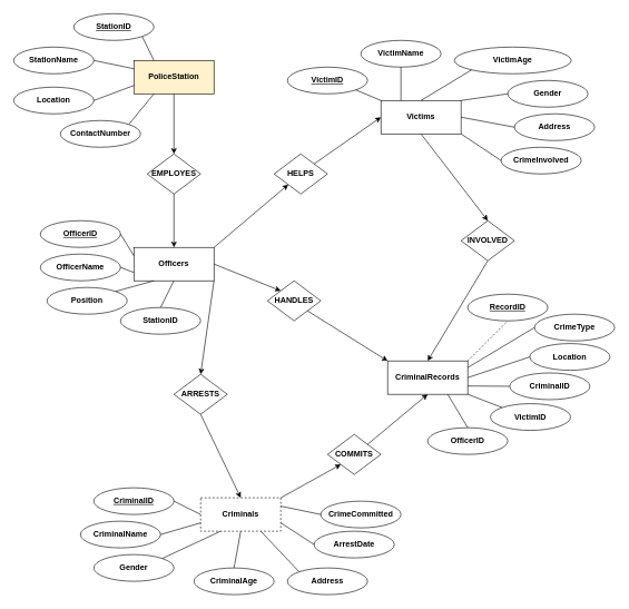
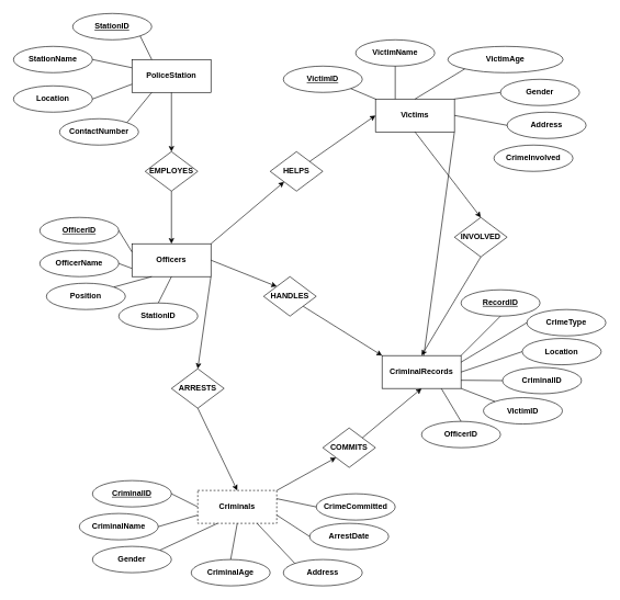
  <mxCell id="0" />
  <mxCell id="1" parent="0" />
  <mxCell id="2" value="&lt;b&gt;Officers&lt;/b&gt;" style="rounded=0;whiteSpace=wrap;html=1;" vertex="1" parent="1"><mxGeometry x="200" y="370" width="120" height="50" as="geometry" /></mxCell>
  <mxCell id="3" value="&lt;b&gt;CriminalRecords&lt;/b&gt;" style="rounded=0;whiteSpace=wrap;html=1;" vertex="1" parent="1"><mxGeometry x="580" y="540" width="120" height="50" as="geometry" /></mxCell>
  <mxCell id="4" value="&lt;b&gt;Criminals&lt;/b&gt;" style="rounded=0;whiteSpace=wrap;html=1;dashed=1;" vertex="1" parent="1"><mxGeometry x="300" y="745" width="120" height="50" as="geometry" /></mxCell>
- <mxCell id="5" value="&lt;b&gt;PoliceStation&lt;/b&gt;" style="rounded=0;whiteSpace=wrap;html=1;fillColor=#fff2cc;" vertex="1" parent="1"><mxGeometry x="200" y="90" width="120" height="50" as="geometry" /></mxCell>
+ <mxCell id="5" value="&lt;b&gt;PoliceStation&lt;/b&gt;" style="rounded=0;whiteSpace=wrap;html=1;" vertex="1" parent="1"><mxGeometry x="200" y="90" width="120" height="50" as="geometry" /></mxCell>
  <mxCell id="6" value="&lt;b&gt;Victims&lt;/b&gt;" style="rounded=0;whiteSpace=wrap;html=1;" vertex="1" parent="1"><mxGeometry x="570" y="150" width="120" height="50" as="geometry" /></mxCell>
  <mxCell id="7" value="&lt;b&gt;StationID&lt;/b&gt;" style="ellipse;whiteSpace=wrap;html=1;" vertex="1" parent="1"><mxGeometry x="180" y="460" width="120" height="40" as="geometry" /></mxCell>
  <mxCell id="8" value="&lt;b&gt;&lt;u&gt;OfficerID&lt;/u&gt;&lt;/b&gt;" style="ellipse;whiteSpace=wrap;html=1;" vertex="1" parent="1"><mxGeometry x="60" y="330" width="120" height="40" as="geometry" /></mxCell>
  <mxCell id="9" value="&lt;b&gt;Position&lt;/b&gt;" style="ellipse;whiteSpace=wrap;html=1;" vertex="1" parent="1"><mxGeometry x="70" y="430" width="120" height="40" as="geometry" /></mxCell>
  <mxCell id="10" value="&lt;b&gt;OfficerName&lt;/b&gt;" style="ellipse;whiteSpace=wrap;html=1;" vertex="1" parent="1"><mxGeometry x="60" y="380" width="120" height="40" as="geometry" /></mxCell>
  <mxCell id="11" value="" style="endArrow=none;html=1;rounded=0;exitX=1;exitY=0.5;exitDx=0;exitDy=0;entryX=0;entryY=0.25;entryDx=0;entryDy=0;" edge="1" parent="1" source="8" target="2"><mxGeometry width="50" height="50" relative="1" as="geometry"><mxPoint x="210" y="330" as="sourcePoint" /><mxPoint x="260" y="280" as="targetPoint" /></mxGeometry></mxCell>
  <mxCell id="12" value="" style="endArrow=none;html=1;rounded=0;exitX=1;exitY=0.5;exitDx=0;exitDy=0;entryX=0;entryY=0.75;entryDx=0;entryDy=0;" edge="1" parent="1" source="10" target="2"><mxGeometry width="50" height="50" relative="1" as="geometry"><mxPoint x="220" y="340" as="sourcePoint" /><mxPoint x="270" y="290" as="targetPoint" /></mxGeometry></mxCell>
  <mxCell id="13" value="" style="endArrow=none;html=1;rounded=0;exitX=1;exitY=0;exitDx=0;exitDy=0;entryX=0.25;entryY=1;entryDx=0;entryDy=0;" edge="1" parent="1" source="9" target="2"><mxGeometry width="50" height="50" relative="1" as="geometry"><mxPoint x="230" y="350" as="sourcePoint" /><mxPoint x="280" y="300" as="targetPoint" /></mxGeometry></mxCell>
  <mxCell id="14" value="" style="endArrow=none;html=1;rounded=0;entryX=0.5;entryY=0;entryDx=0;entryDy=0;exitX=0.5;exitY=1;exitDx=0;exitDy=0;" edge="1" parent="1" source="2" target="7"><mxGeometry width="50" height="50" relative="1" as="geometry"><mxPoint x="240" y="360" as="sourcePoint" /><mxPoint x="290" y="310" as="targetPoint" /></mxGeometry></mxCell>
  <mxCell id="15" value="&lt;b&gt;HANDLES&lt;/b&gt;" style="rhombus;whiteSpace=wrap;html=1;" vertex="1" parent="1"><mxGeometry x="400" y="420" width="80" height="60" as="geometry" /></mxCell>
  <mxCell id="16" value="" style="endArrow=classic;html=1;rounded=0;exitX=1;exitY=0.5;exitDx=0;exitDy=0;entryX=0;entryY=0;entryDx=0;entryDy=0;" edge="1" parent="1" source="2" target="15"><mxGeometry width="50" height="50" relative="1" as="geometry"><mxPoint x="380" y="430" as="sourcePoint" /><mxPoint x="430" y="380" as="targetPoint" /></mxGeometry></mxCell>
  <mxCell id="17" value="" style="endArrow=classic;html=1;rounded=0;entryX=0;entryY=0;entryDx=0;entryDy=0;exitX=1;exitY=1;exitDx=0;exitDy=0;" edge="1" parent="1" source="15" target="3"><mxGeometry width="50" height="50" relative="1" as="geometry"><mxPoint x="530" y="440" as="sourcePoint" /><mxPoint x="580" y="390" as="targetPoint" /></mxGeometry></mxCell>
  <mxCell id="18" value="&lt;b&gt;COMMITS&lt;/b&gt;" style="rhombus;whiteSpace=wrap;html=1;" vertex="1" parent="1"><mxGeometry x="490" y="650" width="80" height="60" as="geometry" /></mxCell>
  <mxCell id="19" value="" style="endArrow=classic;html=1;rounded=0;entryX=0;entryY=1;entryDx=0;entryDy=0;exitX=1;exitY=0;exitDx=0;exitDy=0;" edge="1" parent="1" source="4" target="18"><mxGeometry width="50" height="50" relative="1" as="geometry"><mxPoint x="580" y="480" as="sourcePoint" /><mxPoint x="630" y="430" as="targetPoint" /></mxGeometry></mxCell>
  <mxCell id="20" value="" style="endArrow=classic;html=1;rounded=0;entryX=0.5;entryY=1;entryDx=0;entryDy=0;exitX=1;exitY=0;exitDx=0;exitDy=0;" edge="1" parent="1" source="18" target="3"><mxGeometry width="50" height="50" relative="1" as="geometry"><mxPoint x="510" y="460" as="sourcePoint" /><mxPoint x="560" y="410" as="targetPoint" /></mxGeometry></mxCell>
  <mxCell id="21" value="&lt;b&gt;EMPLOYES&lt;/b&gt;" style="rhombus;whiteSpace=wrap;html=1;" vertex="1" parent="1"><mxGeometry x="220" y="230" width="80" height="60" as="geometry" /></mxCell>
  <mxCell id="22" value="" style="endArrow=classic;html=1;rounded=0;entryX=0.5;entryY=0;entryDx=0;entryDy=0;exitX=0.5;exitY=1;exitDx=0;exitDy=0;" edge="1" parent="1" source="21" target="2"><mxGeometry width="50" height="50" relative="1" as="geometry"><mxPoint x="340" y="350" as="sourcePoint" /><mxPoint x="390" y="300" as="targetPoint" /></mxGeometry></mxCell>
  <mxCell id="23" value="" style="endArrow=classic;html=1;rounded=0;entryX=0.5;entryY=0;entryDx=0;entryDy=0;exitX=0.5;exitY=1;exitDx=0;exitDy=0;" edge="1" parent="1" source="5" target="21"><mxGeometry width="50" height="50" relative="1" as="geometry"><mxPoint x="250" y="240" as="sourcePoint" /><mxPoint x="300" y="190" as="targetPoint" /></mxGeometry></mxCell>
  <mxCell id="24" value="&lt;b&gt;HELPS&lt;/b&gt;" style="rhombus;whiteSpace=wrap;html=1;" vertex="1" parent="1"><mxGeometry x="410" y="230" width="80" height="60" as="geometry" /></mxCell>
  <mxCell id="25" value="" style="endArrow=classic;html=1;rounded=0;exitX=1;exitY=0;exitDx=0;exitDy=0;" edge="1" parent="1" source="2" target="24"><mxGeometry width="50" height="50" relative="1" as="geometry"><mxPoint x="430" y="380" as="sourcePoint" /><mxPoint x="450" y="370" as="targetPoint" /></mxGeometry></mxCell>
  <mxCell id="26" value="" style="endArrow=classic;html=1;rounded=0;exitX=1;exitY=0;exitDx=0;exitDy=0;entryX=0;entryY=0.5;entryDx=0;entryDy=0;" edge="1" parent="1" source="24" target="6"><mxGeometry width="50" height="50" relative="1" as="geometry"><mxPoint x="590" y="320" as="sourcePoint" /><mxPoint x="580" y="230" as="targetPoint" /></mxGeometry></mxCell>
  <mxCell id="27" value="&lt;b&gt;INVOLVED&lt;/b&gt;" style="rhombus;whiteSpace=wrap;html=1;" vertex="1" parent="1"><mxGeometry x="690" y="330" width="80" height="60" as="geometry" /></mxCell>
  <mxCell id="28" value="" style="endArrow=classic;html=1;rounded=0;entryX=0.5;entryY=0;entryDx=0;entryDy=0;exitX=0.5;exitY=1;exitDx=0;exitDy=0;" edge="1" parent="1" source="27" target="3"><mxGeometry width="50" height="50" relative="1" as="geometry"><mxPoint x="540" y="500" as="sourcePoint" /><mxPoint x="590" y="450" as="targetPoint" /></mxGeometry></mxCell>
  <mxCell id="29" value="" style="endArrow=classic;html=1;rounded=0;entryX=0.5;entryY=0;entryDx=0;entryDy=0;exitX=0.5;exitY=1;exitDx=0;exitDy=0;" edge="1" parent="1" source="6" target="27"><mxGeometry width="50" height="50" relative="1" as="geometry"><mxPoint x="630" y="290" as="sourcePoint" /><mxPoint x="680" y="240" as="targetPoint" /></mxGeometry></mxCell>
  <mxCell id="30" value="&lt;b&gt;ARRESTS&lt;/b&gt;" style="rhombus;whiteSpace=wrap;html=1;" vertex="1" parent="1"><mxGeometry x="260" y="560" width="80" height="60" as="geometry" /></mxCell>
  <mxCell id="31" value="" style="endArrow=classic;html=1;rounded=0;entryX=0.5;entryY=0;entryDx=0;entryDy=0;exitX=1;exitY=1;exitDx=0;exitDy=0;" edge="1" parent="1" source="2" target="30"><mxGeometry width="50" height="50" relative="1" as="geometry"><mxPoint x="180" y="710" as="sourcePoint" /><mxPoint x="230" y="660" as="targetPoint" /></mxGeometry></mxCell>
  <mxCell id="32" value="" style="endArrow=classic;html=1;rounded=0;entryX=0.5;entryY=0;entryDx=0;entryDy=0;exitX=0.5;exitY=1;exitDx=0;exitDy=0;" edge="1" parent="1" source="30" target="4"><mxGeometry width="50" height="50" relative="1" as="geometry"><mxPoint x="260" y="800" as="sourcePoint" /><mxPoint x="310" y="750" as="targetPoint" /></mxGeometry></mxCell>
  <mxCell id="33" value="&lt;b&gt;ArrestDate&lt;/b&gt;" style="ellipse;whiteSpace=wrap;html=1;" vertex="1" parent="1"><mxGeometry x="470" y="795" width="120" height="40" as="geometry" /></mxCell>
  <mxCell id="34" value="&lt;b&gt;CrimeCommitted&lt;/b&gt;" style="ellipse;whiteSpace=wrap;html=1;" vertex="1" parent="1"><mxGeometry x="480" y="750" width="120" height="40" as="geometry" /></mxCell>
  <mxCell id="35" value="&lt;b&gt;CriminalName&lt;/b&gt;" style="ellipse;whiteSpace=wrap;html=1;" vertex="1" parent="1"><mxGeometry x="120" y="780" width="120" height="40" as="geometry" /></mxCell>
  <mxCell id="36" value="&lt;b&gt;&lt;u&gt;CriminalID&lt;/u&gt;&lt;/b&gt;" style="ellipse;whiteSpace=wrap;html=1;" vertex="1" parent="1"><mxGeometry x="140" y="730" width="120" height="40" as="geometry" /></mxCell>
  <mxCell id="37" value="&lt;b&gt;CriminalAge&lt;/b&gt;" style="ellipse;whiteSpace=wrap;html=1;" vertex="1" parent="1"><mxGeometry x="290" y="850" width="120" height="40" as="geometry" /></mxCell>
  <mxCell id="38" value="&lt;b&gt;Address&lt;/b&gt;" style="ellipse;whiteSpace=wrap;html=1;" vertex="1" parent="1"><mxGeometry x="430" y="850" width="120" height="40" as="geometry" /></mxCell>
  <mxCell id="39" value="&lt;b&gt;Gender&lt;/b&gt;" style="ellipse;whiteSpace=wrap;html=1;" vertex="1" parent="1"><mxGeometry x="140" y="830" width="120" height="40" as="geometry" /></mxCell>
  <mxCell id="40" value="&lt;b&gt;CrimeType&lt;/b&gt;" style="ellipse;whiteSpace=wrap;html=1;" vertex="1" parent="1"><mxGeometry x="800" y="470" width="120" height="40" as="geometry" /></mxCell>
  <mxCell id="41" value="&lt;b&gt;Location&lt;/b&gt;" style="ellipse;whiteSpace=wrap;html=1;" vertex="1" parent="1"><mxGeometry x="793" y="514" width="120" height="40" as="geometry" /></mxCell>
  <mxCell id="42" value="&lt;b&gt;&lt;u&gt;RecordID&lt;/u&gt;&lt;/b&gt;" style="ellipse;whiteSpace=wrap;html=1;" vertex="1" parent="1"><mxGeometry x="700" y="440" width="120" height="40" as="geometry" /></mxCell>
  <mxCell id="43" value="&lt;b&gt;OfficerID&lt;/b&gt;" style="ellipse;whiteSpace=wrap;html=1;" vertex="1" parent="1"><mxGeometry x="640" y="640" width="120" height="40" as="geometry" /></mxCell>
  <mxCell id="44" value="&lt;b&gt;VictimID&lt;/b&gt;" style="ellipse;whiteSpace=wrap;html=1;" vertex="1" parent="1"><mxGeometry x="734" y="604" width="120" height="40" as="geometry" /></mxCell>
  <mxCell id="45" value="&lt;b&gt;CriminalID&lt;/b&gt;" style="ellipse;whiteSpace=wrap;html=1;" vertex="1" parent="1"><mxGeometry x="763" y="558" width="120" height="40" as="geometry" /></mxCell>
  <mxCell id="46" value="" style="endArrow=none;html=1;rounded=0;entryX=0;entryY=0.5;entryDx=0;entryDy=0;exitX=1;exitY=0.5;exitDx=0;exitDy=0;" edge="1" parent="1" source="36" target="4"><mxGeometry width="50" height="50" relative="1" as="geometry"><mxPoint x="-100" y="950" as="sourcePoint" /><mxPoint x="-50" y="900" as="targetPoint" /></mxGeometry></mxCell>
  <mxCell id="47" value="" style="endArrow=none;html=1;rounded=0;entryX=0;entryY=0.75;entryDx=0;entryDy=0;exitX=1;exitY=0.5;exitDx=0;exitDy=0;" edge="1" parent="1" source="35" target="4"><mxGeometry width="50" height="50" relative="1" as="geometry"><mxPoint x="-90" y="960" as="sourcePoint" /><mxPoint x="-40" y="910" as="targetPoint" /></mxGeometry></mxCell>
  <mxCell id="48" value="" style="endArrow=none;html=1;rounded=0;entryX=0;entryY=0.5;entryDx=0;entryDy=0;exitX=1;exitY=0.25;exitDx=0;exitDy=0;" edge="1" parent="1" source="4" target="34"><mxGeometry width="50" height="50" relative="1" as="geometry"><mxPoint x="-80" y="970" as="sourcePoint" /><mxPoint x="-30" y="920" as="targetPoint" /></mxGeometry></mxCell>
  <mxCell id="49" value="" style="endArrow=none;html=1;rounded=0;entryX=0.25;entryY=1;entryDx=0;entryDy=0;exitX=1;exitY=0;exitDx=0;exitDy=0;" edge="1" parent="1" source="39" target="4"><mxGeometry width="50" height="50" relative="1" as="geometry"><mxPoint x="-70" y="980" as="sourcePoint" /><mxPoint x="-20" y="930" as="targetPoint" /></mxGeometry></mxCell>
  <mxCell id="50" value="" style="endArrow=none;html=1;rounded=0;entryX=0.75;entryY=1;entryDx=0;entryDy=0;exitX=0;exitY=0;exitDx=0;exitDy=0;" edge="1" parent="1" source="38" target="4"><mxGeometry width="50" height="50" relative="1" as="geometry"><mxPoint x="-60" y="990" as="sourcePoint" /><mxPoint x="-10" y="940" as="targetPoint" /></mxGeometry></mxCell>
  <mxCell id="51" value="" style="endArrow=none;html=1;rounded=0;entryX=0.5;entryY=1;entryDx=0;entryDy=0;exitX=0.5;exitY=0;exitDx=0;exitDy=0;" edge="1" parent="1" source="37" target="4"><mxGeometry width="50" height="50" relative="1" as="geometry"><mxPoint x="-50" y="1000" as="sourcePoint" /><mxPoint x="360" y="790" as="targetPoint" /></mxGeometry></mxCell>
  <mxCell id="52" value="" style="endArrow=none;html=1;rounded=0;entryX=1;entryY=0.75;entryDx=0;entryDy=0;exitX=0;exitY=0.5;exitDx=0;exitDy=0;" edge="1" parent="1" source="33" target="4"><mxGeometry width="50" height="50" relative="1" as="geometry"><mxPoint x="-70" y="980" as="sourcePoint" /><mxPoint x="-20" y="930" as="targetPoint" /></mxGeometry></mxCell>
- <mxCell id="53" value="" style="endArrow=none;html=1;rounded=0;entryX=0.5;entryY=1;entryDx=0;entryDy=0;exitX=1;exitY=0;exitDx=0;exitDy=0;dashed=1;" edge="1" parent="1" source="3" target="42"><mxGeometry width="50" height="50" relative="1" as="geometry"><mxPoint x="560" y="490" as="sourcePoint" /><mxPoint x="610" y="440" as="targetPoint" /></mxGeometry></mxCell>
+ <mxCell id="53" value="" style="endArrow=none;html=1;rounded=0;entryX=0.5;entryY=1;entryDx=0;entryDy=0;exitX=1;exitY=0;exitDx=0;exitDy=0;" edge="1" parent="1" source="3" target="42"><mxGeometry width="50" height="50" relative="1" as="geometry"><mxPoint x="560" y="490" as="sourcePoint" /><mxPoint x="610" y="440" as="targetPoint" /></mxGeometry></mxCell>
  <mxCell id="54" value="" style="endArrow=none;html=1;rounded=0;entryX=0;entryY=0.5;entryDx=0;entryDy=0;exitX=1;exitY=0.2;exitDx=0;exitDy=0;exitPerimeter=0;" edge="1" parent="1" source="3" target="40"><mxGeometry width="50" height="50" relative="1" as="geometry"><mxPoint x="710" y="550" as="sourcePoint" /><mxPoint x="770" y="490" as="targetPoint" /></mxGeometry></mxCell>
  <mxCell id="55" value="" style="endArrow=none;html=1;rounded=0;entryX=0;entryY=0.5;entryDx=0;entryDy=0;exitX=1;exitY=0.5;exitDx=0;exitDy=0;" edge="1" parent="1" source="3" target="41"><mxGeometry width="50" height="50" relative="1" as="geometry"><mxPoint x="720" y="560" as="sourcePoint" /><mxPoint x="780" y="500" as="targetPoint" /></mxGeometry></mxCell>
  <mxCell id="56" value="" style="endArrow=none;html=1;rounded=0;entryX=0;entryY=0.5;entryDx=0;entryDy=0;exitX=1;exitY=0.75;exitDx=0;exitDy=0;" edge="1" parent="1" source="3" target="45"><mxGeometry width="50" height="50" relative="1" as="geometry"><mxPoint x="730" y="570" as="sourcePoint" /><mxPoint x="790" y="510" as="targetPoint" /></mxGeometry></mxCell>
  <mxCell id="57" value="" style="endArrow=none;html=1;rounded=0;entryX=0;entryY=0;entryDx=0;entryDy=0;exitX=1;exitY=1;exitDx=0;exitDy=0;" edge="1" parent="1" source="3" target="44"><mxGeometry width="50" height="50" relative="1" as="geometry"><mxPoint x="740" y="580" as="sourcePoint" /><mxPoint x="800" y="520" as="targetPoint" /></mxGeometry></mxCell>
  <mxCell id="58" value="" style="endArrow=none;html=1;rounded=0;entryX=0.5;entryY=0;entryDx=0;entryDy=0;exitX=0.75;exitY=1;exitDx=0;exitDy=0;" edge="1" parent="1" source="3" target="43"><mxGeometry width="50" height="50" relative="1" as="geometry"><mxPoint x="750" y="590" as="sourcePoint" /><mxPoint x="810" y="530" as="targetPoint" /></mxGeometry></mxCell>
  <mxCell id="59" value="&lt;b&gt;Location&lt;/b&gt;" style="ellipse;whiteSpace=wrap;html=1;" vertex="1" parent="1"><mxGeometry x="20" y="130" width="120" height="40" as="geometry" /></mxCell>
  <mxCell id="60" value="&lt;b&gt;ContactNumber&lt;/b&gt;" style="ellipse;whiteSpace=wrap;html=1;" vertex="1" parent="1"><mxGeometry x="90" y="180" width="120" height="40" as="geometry" /></mxCell>
  <mxCell id="61" value="&lt;b&gt;StationName&lt;/b&gt;" style="ellipse;whiteSpace=wrap;html=1;" vertex="1" parent="1"><mxGeometry x="20" y="70" width="120" height="40" as="geometry" /></mxCell>
  <mxCell id="62" value="&lt;b&gt;&lt;u&gt;StationID&lt;/u&gt;&lt;/b&gt;" style="ellipse;whiteSpace=wrap;html=1;" vertex="1" parent="1"><mxGeometry x="110" y="20" width="120" height="40" as="geometry" /></mxCell>
  <mxCell id="63" value="" style="endArrow=none;html=1;rounded=0;exitX=1;exitY=0.5;exitDx=0;exitDy=0;entryX=0;entryY=0.75;entryDx=0;entryDy=0;" edge="1" parent="1" source="59" target="5"><mxGeometry width="50" height="50" relative="1" as="geometry"><mxPoint x="340" y="0" as="sourcePoint" /><mxPoint x="390" y="-50" as="targetPoint" /></mxGeometry></mxCell>
  <mxCell id="64" value="" style="endArrow=none;html=1;rounded=0;exitX=1;exitY=0.5;exitDx=0;exitDy=0;entryX=0;entryY=0.25;entryDx=0;entryDy=0;" edge="1" parent="1" source="61" target="5"><mxGeometry width="50" height="50" relative="1" as="geometry"><mxPoint x="350" y="10" as="sourcePoint" /><mxPoint x="400" y="-40" as="targetPoint" /></mxGeometry></mxCell>
  <mxCell id="65" value="" style="endArrow=none;html=1;rounded=0;exitX=1;exitY=1;exitDx=0;exitDy=0;entryX=0.25;entryY=0;entryDx=0;entryDy=0;" edge="1" parent="1" source="62" target="5"><mxGeometry width="50" height="50" relative="1" as="geometry"><mxPoint x="360" y="20" as="sourcePoint" /><mxPoint x="410" y="-30" as="targetPoint" /></mxGeometry></mxCell>
  <mxCell id="66" value="" style="endArrow=none;html=1;rounded=0;exitX=1;exitY=0;exitDx=0;exitDy=0;entryX=0.25;entryY=1;entryDx=0;entryDy=0;" edge="1" parent="1" source="60" target="5"><mxGeometry width="50" height="50" relative="1" as="geometry"><mxPoint x="370" y="30" as="sourcePoint" /><mxPoint x="420" y="-20" as="targetPoint" /></mxGeometry></mxCell>
  <mxCell id="67" value="&lt;b&gt;Address&lt;/b&gt;" style="ellipse;whiteSpace=wrap;html=1;" vertex="1" parent="1"><mxGeometry x="770" y="170" width="120" height="40" as="geometry" /></mxCell>
  <mxCell id="68" value="&lt;b&gt;CrimeInvolved&lt;/b&gt;" style="ellipse;whiteSpace=wrap;html=1;" vertex="1" parent="1"><mxGeometry x="750" width="120" height="40" as="geometry" y="220" /></mxCell>
  <mxCell id="69" value="&lt;b&gt;&lt;u&gt;VictimID&lt;/u&gt;&lt;/b&gt;" style="ellipse;whiteSpace=wrap;html=1;" vertex="1" parent="1"><mxGeometry x="430" y="100" width="120" height="40" as="geometry" /></mxCell>
  <mxCell id="70" value="&lt;b&gt;VictimName&lt;/b&gt;" style="ellipse;whiteSpace=wrap;html=1;" vertex="1" parent="1"><mxGeometry x="540" y="60" width="120" height="40" as="geometry" /></mxCell>
  <mxCell id="71" value="&lt;b&gt;VictimAge&lt;/b&gt;" style="ellipse;whiteSpace=wrap;html=1;" vertex="1" parent="1"><mxGeometry x="680" y="70" width="175" height="40" as="geometry" /></mxCell>
  <mxCell id="72" value="&lt;b&gt;Gender&lt;/b&gt;" style="ellipse;whiteSpace=wrap;html=1;" vertex="1" parent="1"><mxGeometry x="760" y="120" width="120" height="40" as="geometry" /></mxCell>
  <mxCell id="73" value="" style="endArrow=none;html=1;rounded=0;entryX=1;entryY=1;entryDx=0;entryDy=0;exitX=0;exitY=0;exitDx=0;exitDy=0;" edge="1" parent="1" source="6" target="69"><mxGeometry width="50" height="50" relative="1" as="geometry"><mxPoint x="420" y="210" as="sourcePoint" /><mxPoint x="470" y="160" as="targetPoint" /></mxGeometry></mxCell>
  <mxCell id="74" value="" style="endArrow=none;html=1;rounded=0;entryX=0.5;entryY=1;entryDx=0;entryDy=0;exitX=0.25;exitY=0;exitDx=0;exitDy=0;" edge="1" parent="1" source="6" target="70"><mxGeometry width="50" height="50" relative="1" as="geometry"><mxPoint x="400" y="250" as="sourcePoint" /><mxPoint x="450" y="200" as="targetPoint" /></mxGeometry></mxCell>
  <mxCell id="75" value="" style="endArrow=none;html=1;rounded=0;entryX=0;entryY=1;entryDx=0;entryDy=0;exitX=0.5;exitY=0;exitDx=0;exitDy=0;" edge="1" parent="1" source="6" target="71"><mxGeometry width="50" height="50" relative="1" as="geometry"><mxPoint x="440" y="210" as="sourcePoint" /><mxPoint x="490" y="160" as="targetPoint" /></mxGeometry></mxCell>
  <mxCell id="76" value="" style="endArrow=none;html=1;rounded=0;entryX=0;entryY=0.5;entryDx=0;entryDy=0;exitX=1;exitY=0;exitDx=0;exitDy=0;" edge="1" parent="1" source="6" target="72"><mxGeometry width="50" height="50" relative="1" as="geometry"><mxPoint x="580" y="300" as="sourcePoint" /><mxPoint x="630" y="250" as="targetPoint" /></mxGeometry></mxCell>
  <mxCell id="77" value="" style="endArrow=none;html=1;rounded=0;entryX=0;entryY=0.5;entryDx=0;entryDy=0;exitX=1;exitY=0.5;exitDx=0;exitDy=0;" edge="1" parent="1" source="6" target="67"><mxGeometry width="50" height="50" relative="1" as="geometry"><mxPoint x="520" y="310" as="sourcePoint" /><mxPoint x="570" y="260" as="targetPoint" /></mxGeometry></mxCell>
- <mxCell id="78" value="" style="endArrow=none;html=1;rounded=0;entryX=0;entryY=0.5;entryDx=0;entryDy=0;exitX=1;exitY=1;exitDx=0;exitDy=0;" edge="1" parent="1" source="6" target="68"><mxGeometry width="50" height="50" relative="1" as="geometry"><mxPoint x="560" y="330" as="sourcePoint" /><mxPoint x="610" y="280" as="targetPoint" /></mxGeometry></mxCell>
+ <mxCell id="78" value="" style="endArrow=none;html=1;rounded=0;exitX=1;exitY=1;exitDx=0;exitDy=0;" edge="1" parent="1" source="6" target="3"><mxGeometry width="50" height="50" relative="1" as="geometry"><mxPoint x="560" y="330" as="sourcePoint" /><mxPoint x="610" y="280" as="targetPoint" /></mxGeometry></mxCell>
